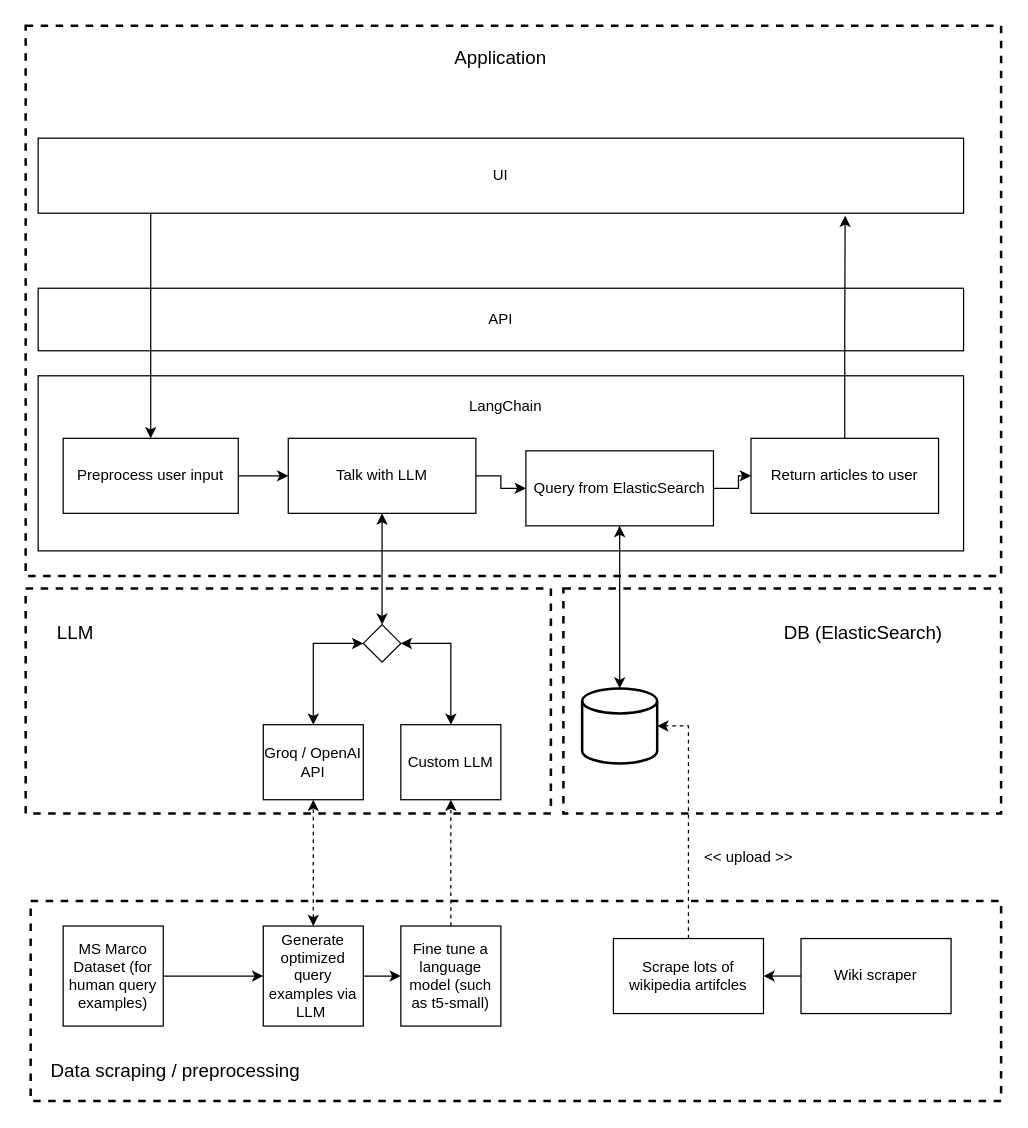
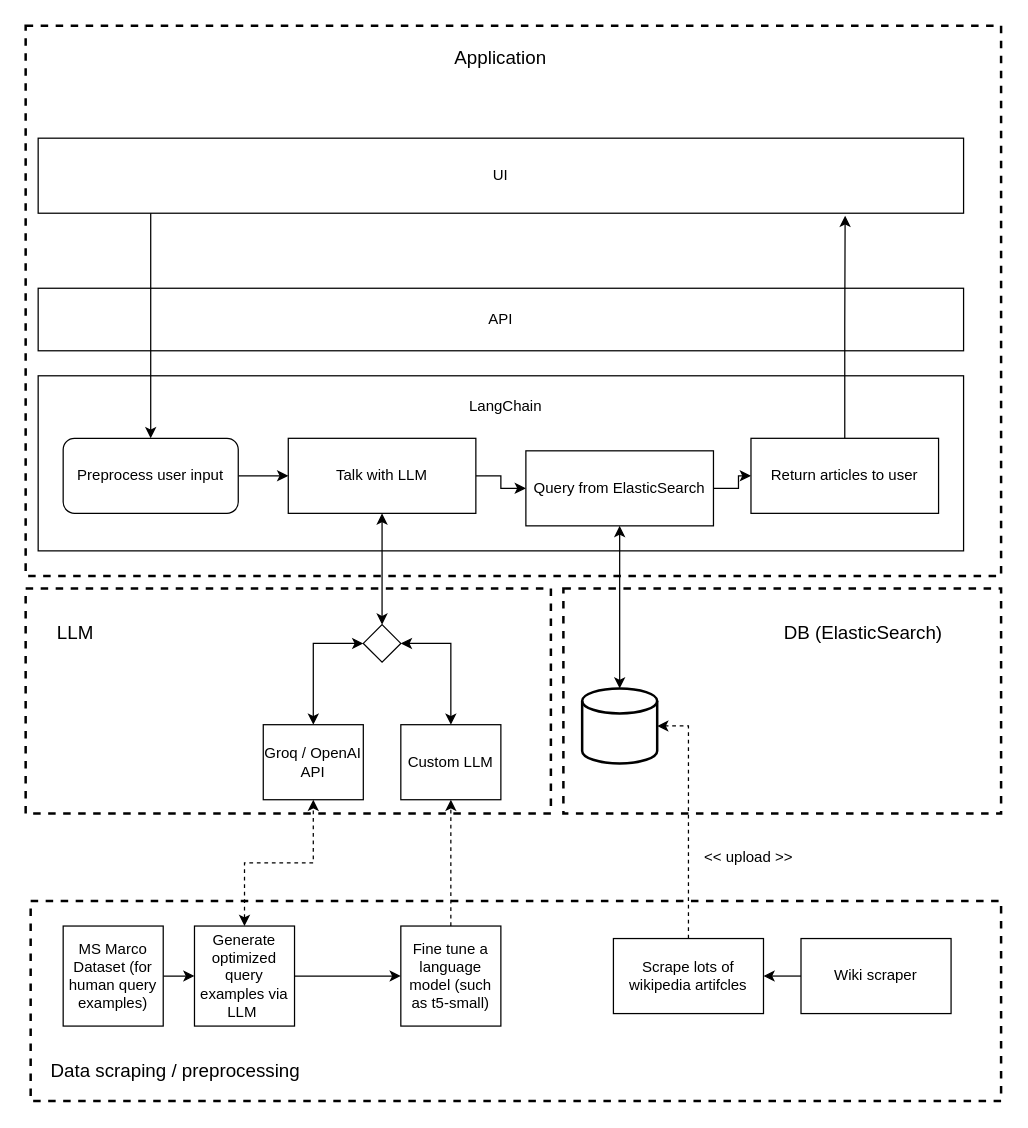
  <mxCell id="0" />
  <mxCell id="1" parent="0" />
  <mxCell id="2" value="" style="rounded=0;whiteSpace=wrap;html=1;fillColor=none;dashed=1;strokeWidth=2;" vertex="1" parent="1"><mxGeometry x="20" y="470" width="420" height="180" as="geometry" /></mxCell>
  <mxCell id="3" value="" style="rounded=0;whiteSpace=wrap;html=1;fillColor=none;dashed=1;strokeWidth=2;" vertex="1" parent="1"><mxGeometry x="450" y="470" width="350" height="180" as="geometry" /></mxCell>
  <mxCell id="4" value="" style="rounded=0;whiteSpace=wrap;html=1;fillColor=none;dashed=1;strokeWidth=2;" vertex="1" parent="1"><mxGeometry x="20" y="20" width="780" height="440" as="geometry" /></mxCell>
  <mxCell id="5" value="UI" style="rounded=0;whiteSpace=wrap;html=1;" vertex="1" parent="1"><mxGeometry x="30" y="110" width="740" height="60" as="geometry" /></mxCell>
  <mxCell id="6" value="API" style="rounded=0;whiteSpace=wrap;html=1;" vertex="1" parent="1"><mxGeometry x="30" y="230" width="740" height="50" as="geometry" /></mxCell>
  <mxCell id="7" value="" style="rounded=0;whiteSpace=wrap;html=1;fillColor=light-dark(#FFFFFF,#EDEDED);strokeColor=default;" vertex="1" parent="1"><mxGeometry x="30" y="300" width="740" height="140" as="geometry" /></mxCell>
  <mxCell id="8" style="edgeStyle=orthogonalEdgeStyle;rounded=0;orthogonalLoop=1;jettySize=auto;html=1;exitX=1;exitY=0.5;exitDx=0;exitDy=0;" edge="1" parent="1" source="9" target="11"><mxGeometry relative="1" as="geometry" /></mxCell>
- <mxCell id="9" value="Preprocess user input" style="rounded=0;whiteSpace=wrap;html=1;" vertex="1" parent="1"><mxGeometry x="50" y="350" width="140" height="60" as="geometry" /></mxCell>
+ <mxCell id="9" value="Preprocess user input" style="whiteSpace=wrap;html=1;rounded=1;" vertex="1" parent="1"><mxGeometry x="50" y="350" width="140" height="60" as="geometry" /></mxCell>
  <mxCell id="10" style="edgeStyle=orthogonalEdgeStyle;rounded=0;orthogonalLoop=1;jettySize=auto;html=1;exitX=1;exitY=0.5;exitDx=0;exitDy=0;" edge="1" parent="1" source="11" target="15"><mxGeometry relative="1" as="geometry" /></mxCell>
  <mxCell id="11" value="Talk with LLM" style="rounded=0;whiteSpace=wrap;html=1;" vertex="1" parent="1"><mxGeometry x="230" y="350" width="150" height="60" as="geometry" /></mxCell>
  <mxCell id="12" style="edgeStyle=orthogonalEdgeStyle;rounded=0;orthogonalLoop=1;jettySize=auto;html=1;exitX=1;exitY=0.5;exitDx=0;exitDy=0;" edge="1" parent="1" source="15" target="16"><mxGeometry relative="1" as="geometry" /></mxCell>
  <mxCell id="13" style="edgeStyle=orthogonalEdgeStyle;rounded=0;orthogonalLoop=1;jettySize=auto;html=1;exitX=0.5;exitY=1;exitDx=0;exitDy=0;entryX=0.5;entryY=0;entryDx=0;entryDy=0;startArrow=classic;startFill=1;" edge="1" parent="1" source="11" target="19"><mxGeometry relative="1" as="geometry" /></mxCell>
  <mxCell id="14" style="edgeStyle=orthogonalEdgeStyle;rounded=0;orthogonalLoop=1;jettySize=auto;html=1;exitX=0.5;exitY=1;exitDx=0;exitDy=0;startArrow=classic;startFill=1;" edge="1" parent="1" source="15" target="22"><mxGeometry relative="1" as="geometry" /></mxCell>
  <mxCell id="15" value="Query from ElasticSearch" style="rounded=0;whiteSpace=wrap;html=1;" vertex="1" parent="1"><mxGeometry x="420" y="360" width="150" height="60" as="geometry" /></mxCell>
  <mxCell id="16" value="Return articles to user" style="rounded=0;whiteSpace=wrap;html=1;" vertex="1" parent="1"><mxGeometry x="600" y="350" width="150" height="60" as="geometry" /></mxCell>
  <mxCell id="17" style="edgeStyle=orthogonalEdgeStyle;rounded=0;orthogonalLoop=1;jettySize=auto;html=1;exitX=0;exitY=0.5;exitDx=0;exitDy=0;startArrow=classic;startFill=1;" edge="1" parent="1" source="19" target="20"><mxGeometry relative="1" as="geometry" /></mxCell>
  <mxCell id="18" style="edgeStyle=orthogonalEdgeStyle;rounded=0;orthogonalLoop=1;jettySize=auto;html=1;exitX=1;exitY=0.5;exitDx=0;exitDy=0;entryX=0.5;entryY=0;entryDx=0;entryDy=0;startArrow=classic;startFill=1;" edge="1" parent="1" source="19" target="21"><mxGeometry relative="1" as="geometry" /></mxCell>
  <mxCell id="19" value="" style="rhombus;whiteSpace=wrap;html=1;" vertex="1" parent="1"><mxGeometry x="290" y="499" width="30" height="30" as="geometry" /></mxCell>
  <mxCell id="20" value="Groq / OpenAI API" style="rounded=0;whiteSpace=wrap;html=1;" vertex="1" parent="1"><mxGeometry x="210" y="579" width="80" height="60" as="geometry" /></mxCell>
  <mxCell id="21" value="Custom LLM" style="rounded=0;whiteSpace=wrap;html=1;" vertex="1" parent="1"><mxGeometry x="320" y="579" width="80" height="60" as="geometry" /></mxCell>
  <mxCell id="22" value="" style="strokeWidth=2;html=1;shape=mxgraph.flowchart.database;whiteSpace=wrap;" vertex="1" parent="1"><mxGeometry x="465" y="550" width="60" height="60" as="geometry" /></mxCell>
  <mxCell id="23" value="LangChain" style="text;html=1;align=center;verticalAlign=middle;whiteSpace=wrap;rounded=0;" vertex="1" parent="1"><mxGeometry x="374" y="310" width="60" height="30" as="geometry" /></mxCell>
  <mxCell id="24" value="&lt;font style=&quot;font-size: 15px;&quot;&gt;Application&lt;/font&gt;" style="text;html=1;align=center;verticalAlign=middle;whiteSpace=wrap;rounded=0;" vertex="1" parent="1"><mxGeometry x="335" y="30" width="130" height="30" as="geometry" /></mxCell>
  <mxCell id="25" value="&lt;font style=&quot;font-size: 15px;&quot;&gt;LLM&lt;/font&gt;" style="text;html=1;align=center;verticalAlign=middle;whiteSpace=wrap;rounded=0;" vertex="1" parent="1"><mxGeometry x="30" y="490" width="60" height="30" as="geometry" /></mxCell>
  <mxCell id="26" value="&lt;font style=&quot;font-size: 15px;&quot;&gt;DB (ElasticSearch)&lt;/font&gt;" style="text;html=1;align=center;verticalAlign=middle;whiteSpace=wrap;rounded=0;" vertex="1" parent="1"><mxGeometry x="620" y="490" width="140" height="30" as="geometry" /></mxCell>
  <mxCell id="27" value="" style="endArrow=classic;html=1;rounded=0;entryX=0.5;entryY=0;entryDx=0;entryDy=0;" edge="1" parent="1" target="9"><mxGeometry width="50" height="50" relative="1" as="geometry"><mxPoint x="120" y="170" as="sourcePoint" /><mxPoint x="170" y="730" as="targetPoint" /></mxGeometry></mxCell>
  <mxCell id="28" style="edgeStyle=orthogonalEdgeStyle;rounded=0;orthogonalLoop=1;jettySize=auto;html=1;exitX=0.5;exitY=0;exitDx=0;exitDy=0;entryX=0.872;entryY=1.033;entryDx=0;entryDy=0;entryPerimeter=0;" edge="1" parent="1" source="16" target="5"><mxGeometry relative="1" as="geometry" /></mxCell>
  <mxCell id="29" value="" style="rounded=0;whiteSpace=wrap;html=1;fillColor=none;dashed=1;strokeWidth=2;" vertex="1" parent="1"><mxGeometry x="24" y="720" width="776" height="160" as="geometry" /></mxCell>
  <mxCell id="30" value="&lt;font style=&quot;font-size: 15px;&quot;&gt;Data scraping / preprocessing&lt;/font&gt;" style="text;html=1;align=center;verticalAlign=middle;whiteSpace=wrap;rounded=0;" vertex="1" parent="1"><mxGeometry x="30" y="840" width="220" height="30" as="geometry" /></mxCell>
  <mxCell id="31" style="edgeStyle=orthogonalEdgeStyle;rounded=0;orthogonalLoop=1;jettySize=auto;html=1;entryX=1;entryY=0.5;entryDx=0;entryDy=0;entryPerimeter=0;dashed=1;" edge="1" parent="1" source="42" target="22"><mxGeometry relative="1" as="geometry"><mxPoint x="500" y="670" as="targetPoint" /></mxGeometry></mxCell>
  <mxCell id="32" style="edgeStyle=orthogonalEdgeStyle;rounded=0;orthogonalLoop=1;jettySize=auto;html=1;exitX=0;exitY=0.5;exitDx=0;exitDy=0;entryX=1;entryY=0.5;entryDx=0;entryDy=0;" edge="1" parent="1" source="33" target="42"><mxGeometry relative="1" as="geometry" /></mxCell>
  <mxCell id="33" value="Wiki scraper" style="rounded=0;whiteSpace=wrap;html=1;" vertex="1" parent="1"><mxGeometry x="640" y="750" width="120" height="60" as="geometry" /></mxCell>
  <mxCell id="34" style="edgeStyle=orthogonalEdgeStyle;rounded=0;orthogonalLoop=1;jettySize=auto;html=1;exitX=1;exitY=0.5;exitDx=0;exitDy=0;" edge="1" parent="1" source="35" target="39"><mxGeometry relative="1" as="geometry" /></mxCell>
  <mxCell id="35" value="MS Marco Dataset (for human query examples)" style="rounded=0;whiteSpace=wrap;html=1;" vertex="1" parent="1"><mxGeometry x="50" y="740" width="80" height="80" as="geometry" /></mxCell>
  <mxCell id="36" value="&amp;lt;&amp;lt; upload &amp;gt;&amp;gt;&amp;nbsp;" style="text;html=1;align=center;verticalAlign=middle;whiteSpace=wrap;rounded=0;" vertex="1" parent="1"><mxGeometry x="550" y="670" width="100" height="30" as="geometry" /></mxCell>
  <mxCell id="37" style="edgeStyle=orthogonalEdgeStyle;rounded=0;orthogonalLoop=1;jettySize=auto;html=1;exitX=0.5;exitY=0;exitDx=0;exitDy=0;entryX=0.5;entryY=1;entryDx=0;entryDy=0;dashed=1;startArrow=classic;startFill=1;" edge="1" parent="1" source="39" target="20"><mxGeometry relative="1" as="geometry" /></mxCell>
  <mxCell id="38" style="edgeStyle=orthogonalEdgeStyle;rounded=0;orthogonalLoop=1;jettySize=auto;html=1;exitX=1;exitY=0.5;exitDx=0;exitDy=0;" edge="1" parent="1" source="39" target="41"><mxGeometry relative="1" as="geometry" /></mxCell>
- <mxCell id="39" value="Generate optimized query examples via LLM&amp;nbsp;" style="rounded=0;whiteSpace=wrap;html=1;" vertex="1" parent="1"><mxGeometry x="210" y="740" width="80" height="80" as="geometry" /></mxCell>
+ <mxCell id="39" value="Generate optimized query examples via LLM&amp;nbsp;" style="rounded=0;whiteSpace=wrap;html=1;" vertex="1" parent="1"><mxGeometry x="155" y="740" width="80" height="80" as="geometry" /></mxCell>
  <mxCell id="40" style="edgeStyle=orthogonalEdgeStyle;rounded=0;orthogonalLoop=1;jettySize=auto;html=1;exitX=0.5;exitY=0;exitDx=0;exitDy=0;dashed=1;" edge="1" parent="1" source="41" target="21"><mxGeometry relative="1" as="geometry" /></mxCell>
  <mxCell id="41" value="Fine tune a language model (such as t5-small)" style="rounded=0;whiteSpace=wrap;html=1;" vertex="1" parent="1"><mxGeometry x="320" y="740" width="80" height="80" as="geometry" /></mxCell>
  <mxCell id="42" value="Scrape lots of wikipedia artifcles" style="rounded=0;whiteSpace=wrap;html=1;" vertex="1" parent="1"><mxGeometry x="490" y="750" width="120" height="60" as="geometry" /></mxCell>
